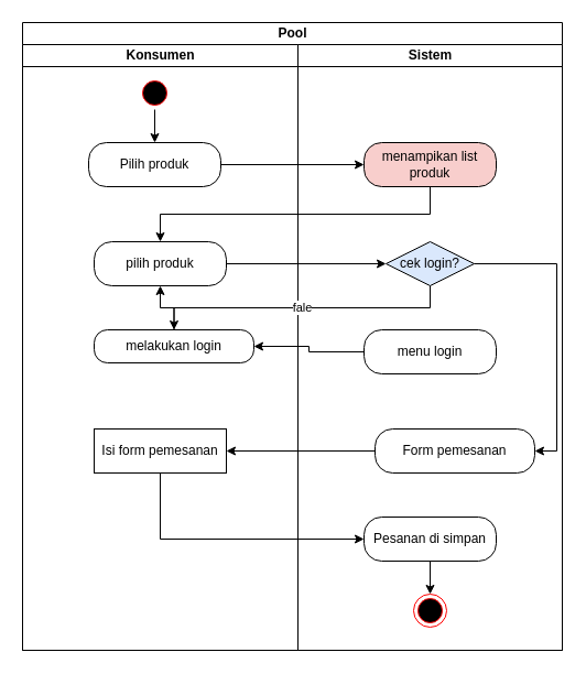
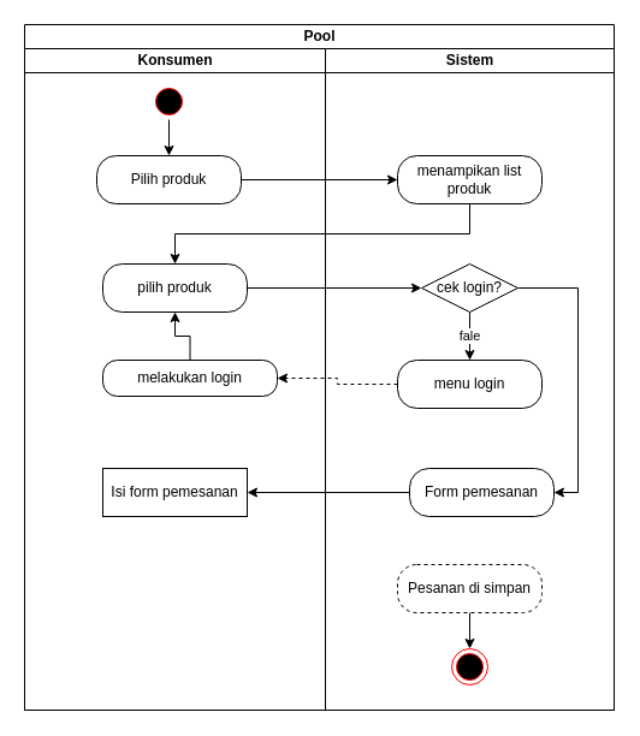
  <mxCell id="0" />
  <mxCell id="1" parent="0" />
  <mxCell id="2" value="Pool" style="swimlane;childLayout=stackLayout;resizeParent=1;resizeParentMax=0;startSize=20;html=1;" vertex="1" parent="1"><mxGeometry x="20" y="20" width="490" height="570" as="geometry" /></mxCell>
  <mxCell id="3" value="Konsumen" style="swimlane;startSize=20;html=1;" vertex="1" parent="2"><mxGeometry y="20" width="250" height="550" as="geometry" /></mxCell>
  <mxCell id="4" value="Pilih produk" style="rounded=1;whiteSpace=wrap;html=1;arcSize=40;" vertex="1" parent="3"><mxGeometry x="60.0" y="89" width="120" height="40" as="geometry" /></mxCell>
  <mxCell id="5" style="edgeStyle=orthogonalEdgeStyle;rounded=0;orthogonalLoop=1;jettySize=auto;html=1;exitX=0.5;exitY=1;exitDx=0;exitDy=0;entryX=0.5;entryY=0;entryDx=0;entryDy=0;" edge="1" parent="3" source="6" target="4"><mxGeometry relative="1" as="geometry" /></mxCell>
  <mxCell id="6" value="" style="ellipse;html=1;shape=startState;fillColor=#000000;strokeColor=#ff0000;" vertex="1" parent="3"><mxGeometry x="105.0" y="29" width="30" height="30" as="geometry" /></mxCell>
  <mxCell id="7" value="pilih produk" style="rounded=1;whiteSpace=wrap;html=1;arcSize=40;" vertex="1" parent="3"><mxGeometry x="65.0" y="179" width="120" height="40" as="geometry" /></mxCell>
  <mxCell id="8" style="edgeStyle=orthogonalEdgeStyle;rounded=0;orthogonalLoop=1;jettySize=auto;html=1;exitX=0.5;exitY=0;exitDx=0;exitDy=0;entryX=0.5;entryY=1;entryDx=0;entryDy=0;" edge="1" parent="3" source="9" target="7"><mxGeometry relative="1" as="geometry" /></mxCell>
  <mxCell id="9" value="melakukan login" style="rounded=1;whiteSpace=wrap;html=1;arcSize=40;" vertex="1" parent="3"><mxGeometry x="65.0" y="259" width="145" height="30" as="geometry" /></mxCell>
  <mxCell id="10" value="Isi form pemesanan" style="whiteSpace=wrap;html=1;arcSize=40;rounded=0;" vertex="1" parent="3"><mxGeometry x="65.0" y="349" width="120" height="40" as="geometry" /></mxCell>
  <mxCell id="11" value="Sistem" style="swimlane;startSize=20;html=1;" vertex="1" parent="2"><mxGeometry x="250" y="20" width="240" height="550" as="geometry" /></mxCell>
- <mxCell id="12" value="menampikan list produk" style="rounded=1;whiteSpace=wrap;html=1;arcSize=40;fillColor=#f8cecc;" vertex="1" parent="11"><mxGeometry x="60.0" y="89" width="120" height="40" as="geometry" /></mxCell>
- <mxCell id="13" value="fale" style="edgeStyle=orthogonalEdgeStyle;rounded=0;orthogonalLoop=1;jettySize=auto;html=1;exitX=0.5;exitY=1;exitDx=0;exitDy=0;" edge="1" parent="11" source="15" target="9"><mxGeometry relative="1" as="geometry" /></mxCell>
+ <mxCell id="12" value="menampikan list produk" style="rounded=1;whiteSpace=wrap;html=1;arcSize=40;" vertex="1" parent="11"><mxGeometry x="60.0" y="89" width="120" height="40" as="geometry" /></mxCell>
+ <mxCell id="13" value="fale" style="edgeStyle=orthogonalEdgeStyle;rounded=0;orthogonalLoop=1;jettySize=auto;html=1;exitX=0.5;exitY=1;exitDx=0;exitDy=0;entryX=0.5;entryY=0;entryDx=0;entryDy=0;" edge="1" parent="11" source="15" target="16"><mxGeometry relative="1" as="geometry" /></mxCell>
  <mxCell id="14" style="edgeStyle=orthogonalEdgeStyle;rounded=0;orthogonalLoop=1;jettySize=auto;html=1;exitX=1;exitY=0.5;exitDx=0;exitDy=0;entryX=1;entryY=0.5;entryDx=0;entryDy=0;" edge="1" parent="11" source="15" target="17"><mxGeometry relative="1" as="geometry" /></mxCell>
- <mxCell id="15" value="cek login?" style="rhombus;whiteSpace=wrap;html=1;fillColor=#dae8fc;" vertex="1" parent="11"><mxGeometry x="80.0" y="179" width="80" height="40" as="geometry" /></mxCell>
+ <mxCell id="15" value="cek login?" style="rhombus;whiteSpace=wrap;html=1;" vertex="1" parent="11"><mxGeometry x="80.0" y="179" width="80" height="40" as="geometry" /></mxCell>
  <mxCell id="16" value="menu login" style="rounded=1;whiteSpace=wrap;html=1;arcSize=40;" vertex="1" parent="11"><mxGeometry x="60.0" y="259" width="120" height="40" as="geometry" /></mxCell>
- <mxCell id="17" value="Form pemesanan" style="rounded=1;whiteSpace=wrap;html=1;arcSize=40;" vertex="1" parent="11"><mxGeometry x="70.0" y="349" width="145" height="40" as="geometry" /></mxCell>
+ <mxCell id="17" value="Form pemesanan" style="rounded=1;whiteSpace=wrap;html=1;arcSize=40;" vertex="1" parent="11"><mxGeometry x="70.0" y="349" width="120" height="40" as="geometry" /></mxCell>
  <mxCell id="18" style="edgeStyle=orthogonalEdgeStyle;rounded=0;orthogonalLoop=1;jettySize=auto;html=1;exitX=0.5;exitY=1;exitDx=0;exitDy=0;entryX=0.5;entryY=0;entryDx=0;entryDy=0;" edge="1" parent="11" source="19" target="20"><mxGeometry relative="1" as="geometry" /></mxCell>
- <mxCell id="19" value="Pesanan di simpan" style="rounded=1;whiteSpace=wrap;html=1;arcSize=40;" vertex="1" parent="11"><mxGeometry x="60.0" y="429" width="120" height="40" as="geometry" /></mxCell>
+ <mxCell id="19" value="Pesanan di simpan" style="rounded=1;whiteSpace=wrap;html=1;arcSize=40;dashed=1;" vertex="1" parent="11"><mxGeometry x="60.0" y="429" width="120" height="40" as="geometry" /></mxCell>
  <mxCell id="20" value="" style="ellipse;html=1;shape=endState;fillColor=#000000;strokeColor=#ff0000;" vertex="1" parent="11"><mxGeometry x="105.0" y="499" width="30" height="30" as="geometry" /></mxCell>
  <mxCell id="21" style="edgeStyle=orthogonalEdgeStyle;rounded=0;orthogonalLoop=1;jettySize=auto;html=1;exitX=1;exitY=0.5;exitDx=0;exitDy=0;entryX=0;entryY=0.5;entryDx=0;entryDy=0;" edge="1" parent="2" source="4" target="12"><mxGeometry relative="1" as="geometry" /></mxCell>
  <mxCell id="22" style="edgeStyle=orthogonalEdgeStyle;rounded=0;orthogonalLoop=1;jettySize=auto;html=1;exitX=1;exitY=0.5;exitDx=0;exitDy=0;" edge="1" parent="2" source="7" target="15"><mxGeometry relative="1" as="geometry" /></mxCell>
  <mxCell id="23" style="edgeStyle=orthogonalEdgeStyle;rounded=0;orthogonalLoop=1;jettySize=auto;html=1;exitX=0.5;exitY=1;exitDx=0;exitDy=0;" edge="1" parent="2" source="12" target="7"><mxGeometry relative="1" as="geometry" /></mxCell>
- <mxCell id="24" style="edgeStyle=orthogonalEdgeStyle;rounded=0;orthogonalLoop=1;jettySize=auto;html=1;exitX=0;exitY=0.5;exitDx=0;exitDy=0;entryX=1;entryY=0.5;entryDx=0;entryDy=0;" edge="1" parent="2" source="16" target="9"><mxGeometry relative="1" as="geometry" /></mxCell>
+ <mxCell id="24" style="edgeStyle=orthogonalEdgeStyle;rounded=0;orthogonalLoop=1;jettySize=auto;html=1;exitX=0;exitY=0.5;exitDx=0;exitDy=0;entryX=1;entryY=0.5;entryDx=0;entryDy=0;dashed=1;" edge="1" parent="2" source="16" target="9"><mxGeometry relative="1" as="geometry" /></mxCell>
  <mxCell id="25" style="edgeStyle=orthogonalEdgeStyle;rounded=0;orthogonalLoop=1;jettySize=auto;html=1;exitX=0;exitY=0.5;exitDx=0;exitDy=0;entryX=1;entryY=0.5;entryDx=0;entryDy=0;" edge="1" parent="2" source="17" target="10"><mxGeometry relative="1" as="geometry" /></mxCell>
- <mxCell id="26" style="edgeStyle=orthogonalEdgeStyle;rounded=0;orthogonalLoop=1;jettySize=auto;html=1;exitX=0.5;exitY=1;exitDx=0;exitDy=0;entryX=0;entryY=0.5;entryDx=0;entryDy=0;" edge="1" parent="2" source="10" target="19"><mxGeometry relative="1" as="geometry" /></mxCell>
